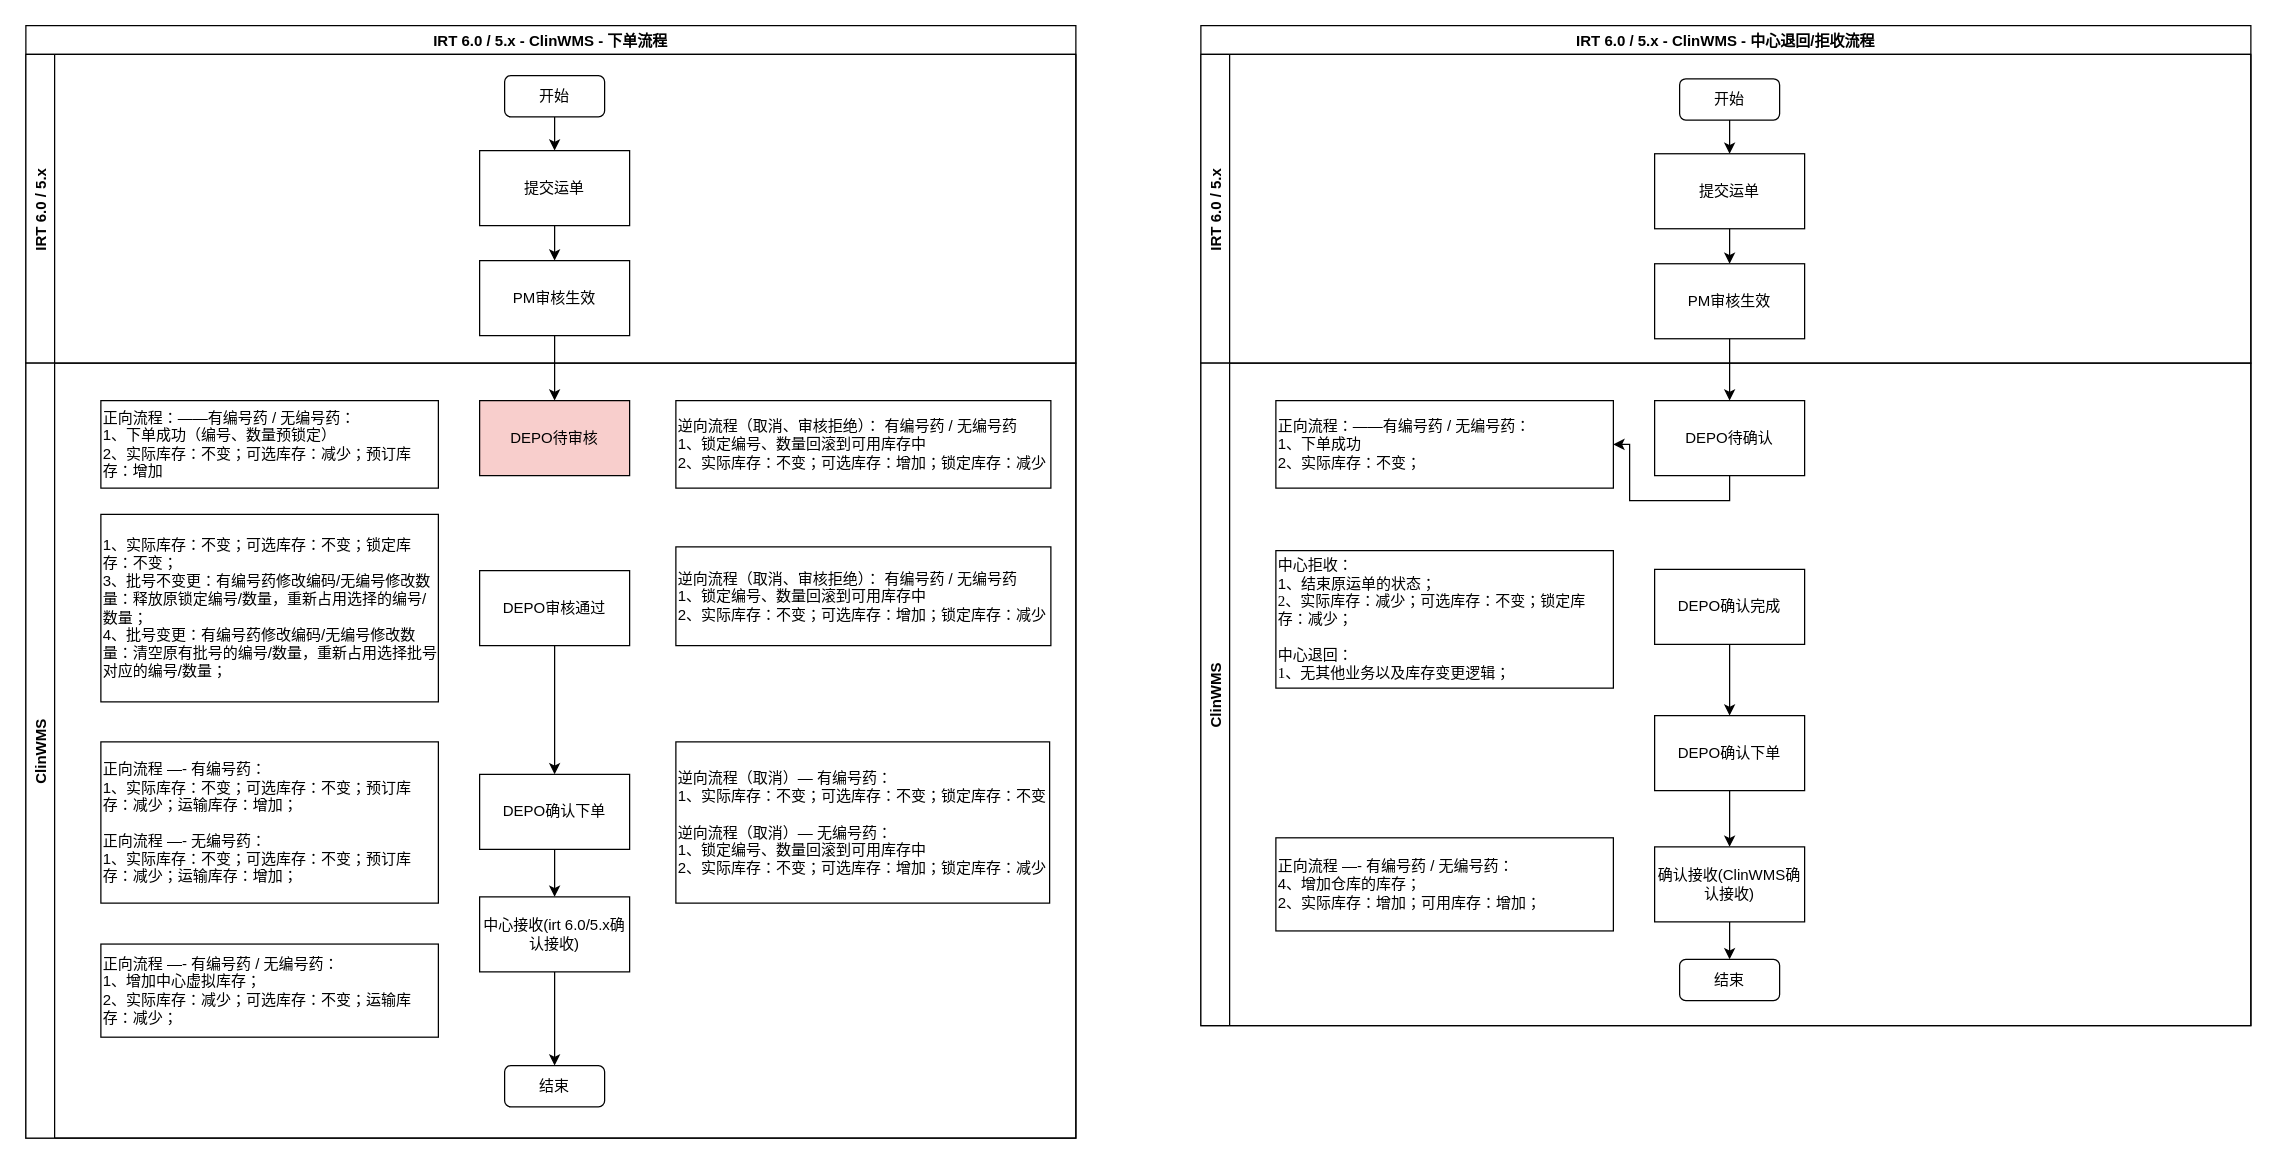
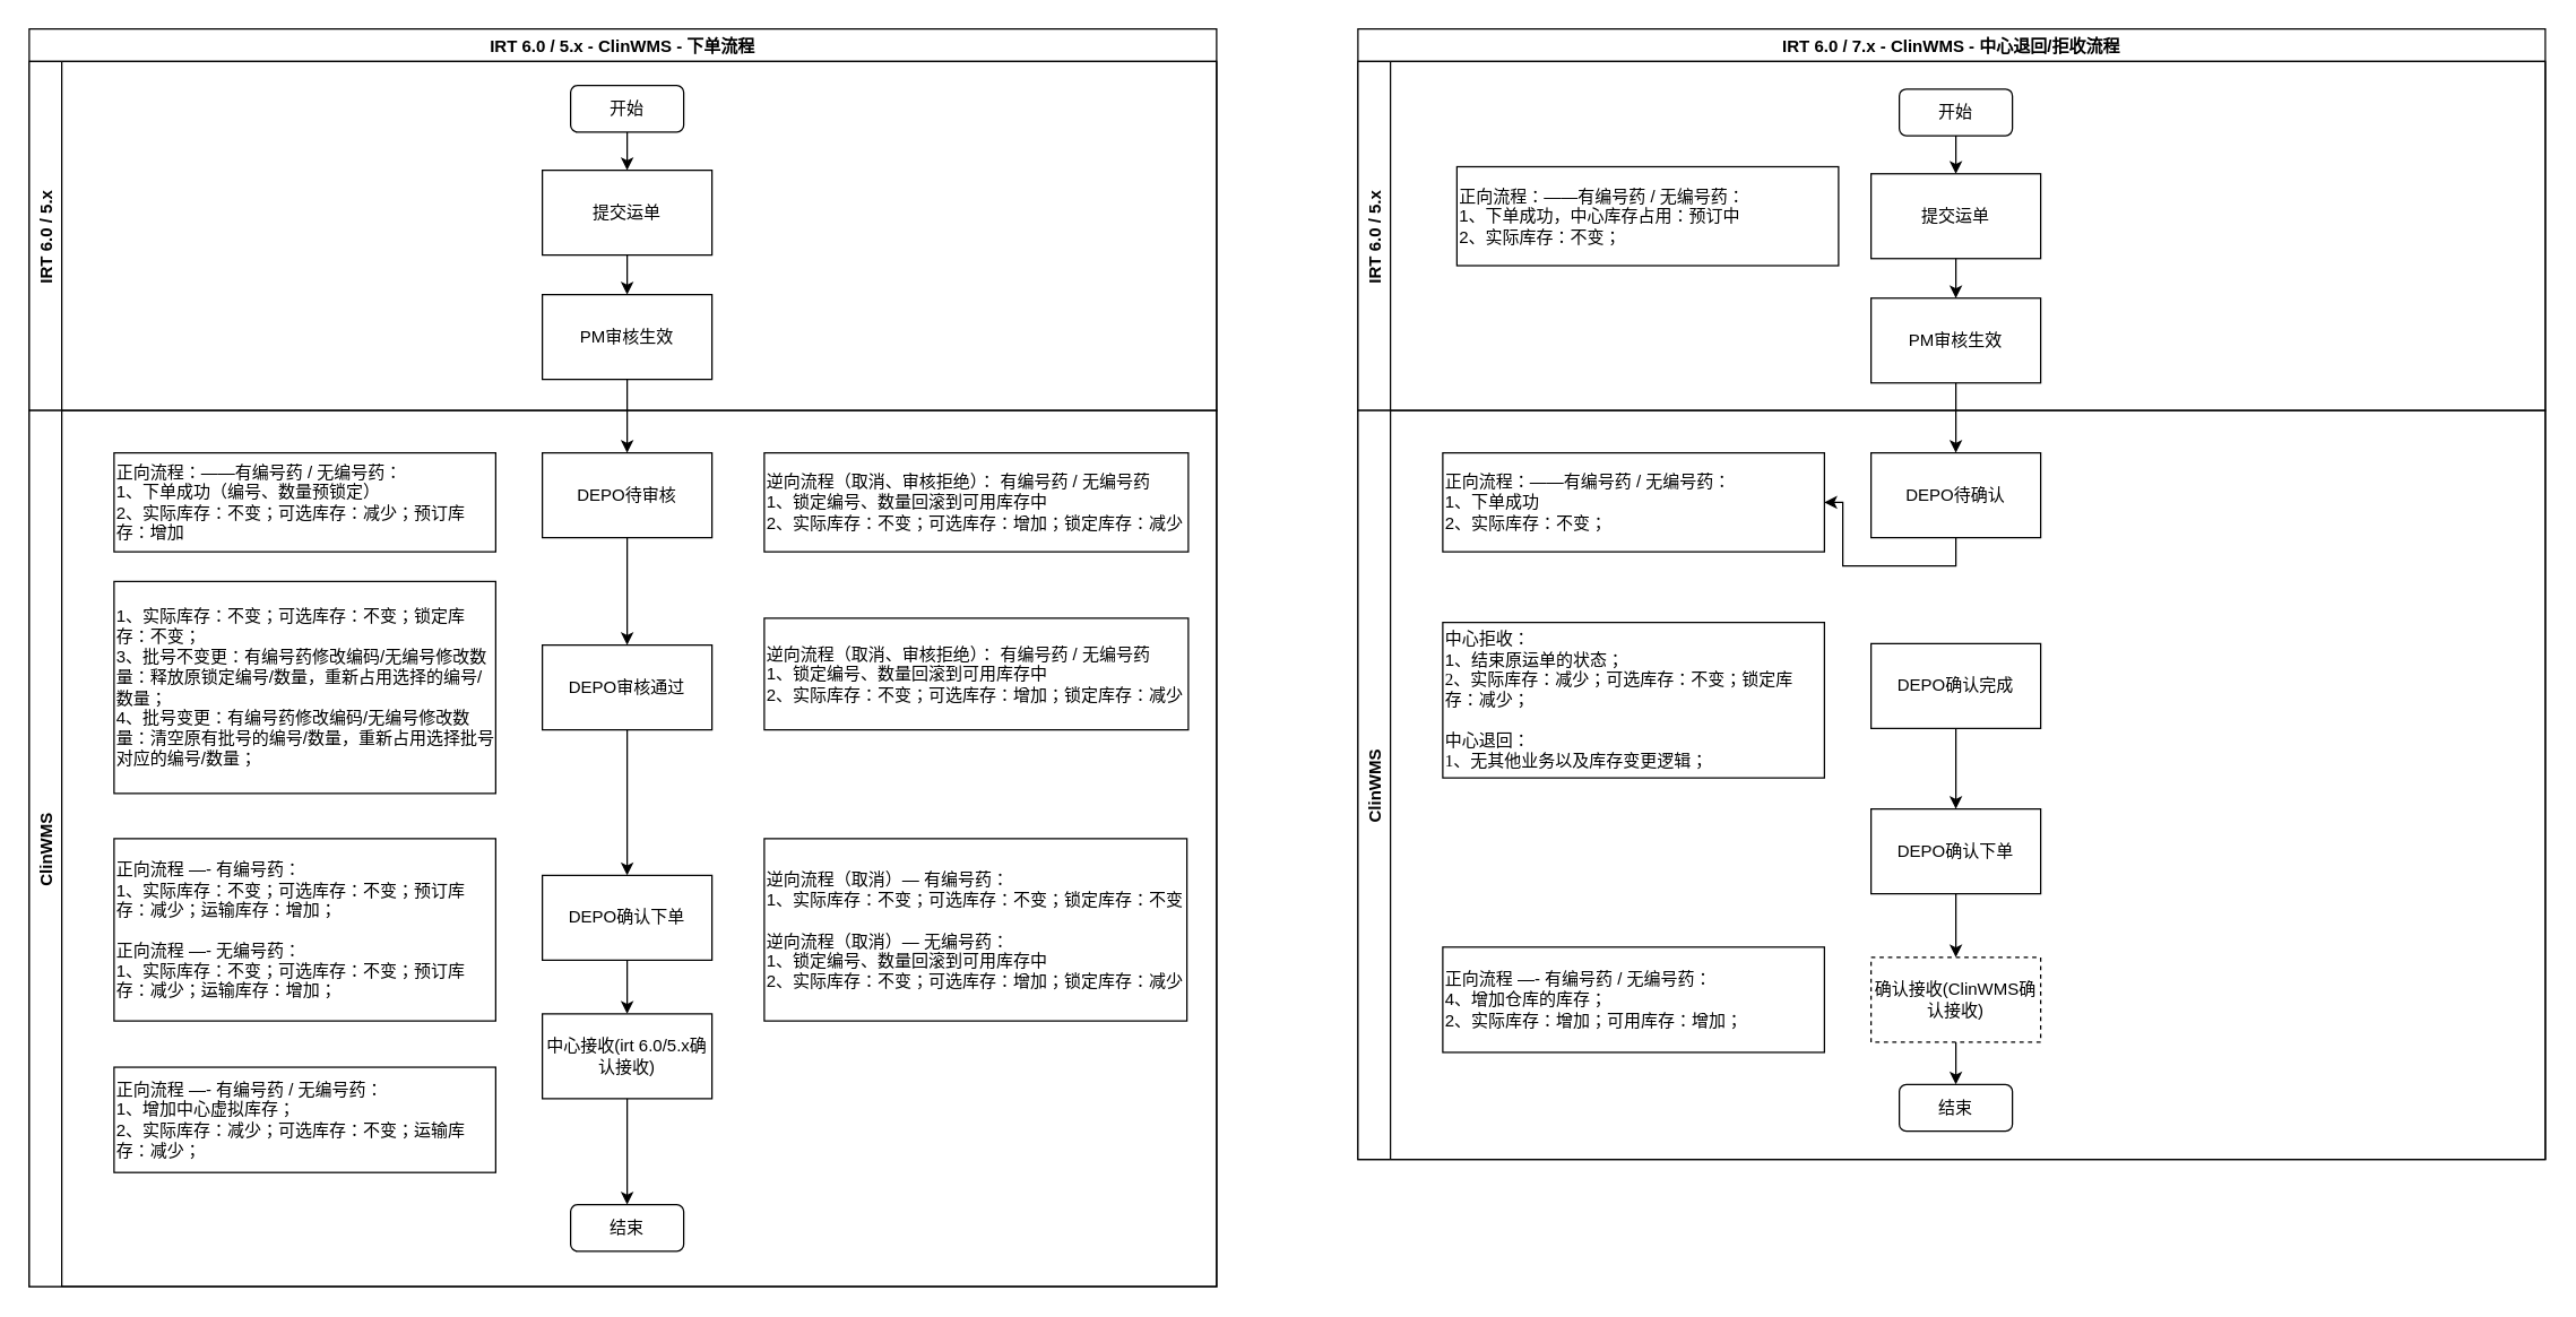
  <mxCell id="0" />
  <mxCell id="1" parent="0" />
  <mxCell id="2" value="IRT 6.0 / 5.x - ClinWMS - 下单流程" style="swimlane;rounded=0;" parent="1" vertex="1"><mxGeometry x="20" y="20" width="840" height="890" as="geometry" /></mxCell>
  <mxCell id="3" style="edgeStyle=orthogonalEdgeStyle;rounded=0;orthogonalLoop=1;jettySize=auto;html=1;exitX=1;exitY=0.5;exitDx=0;exitDy=0;entryX=0;entryY=0.5;entryDx=0;entryDy=0;" parent="2" edge="1"><mxGeometry relative="1" as="geometry"><mxPoint x="160" y="905" as="sourcePoint" /></mxGeometry></mxCell>
  <mxCell id="4" value="IRT 6.0 / 5.x" style="swimlane;horizontal=0;" parent="2" vertex="1"><mxGeometry y="23" width="840" height="247" as="geometry" /></mxCell>
  <mxCell id="5" value="ClinWMS" style="swimlane;horizontal=0;" parent="2" vertex="1"><mxGeometry y="270" width="840" height="620" as="geometry" /></mxCell>
- <mxCell id="7" value="DEPO待审核" style="rounded=0;whiteSpace=wrap;html=1;fillColor=#f8cecc;" parent="5" vertex="1"><mxGeometry x="363" y="30" width="120" height="60" as="geometry" /></mxCell>
+ <mxCell id="6" style="edgeStyle=orthogonalEdgeStyle;rounded=0;orthogonalLoop=1;jettySize=auto;html=1;exitX=0.5;exitY=1;exitDx=0;exitDy=0;entryX=0.5;entryY=0;entryDx=0;entryDy=0;" parent="5" source="7" target="15" edge="1"><mxGeometry relative="1" as="geometry" /></mxCell>
+ <mxCell id="7" value="DEPO待审核" style="rounded=0;whiteSpace=wrap;html=1;" parent="5" vertex="1"><mxGeometry x="363" y="30" width="120" height="60" as="geometry" /></mxCell>
  <mxCell id="8" style="edgeStyle=orthogonalEdgeStyle;rounded=0;orthogonalLoop=1;jettySize=auto;html=1;exitX=0.5;exitY=1;exitDx=0;exitDy=0;fontColor=none;" parent="5" source="9" target="18" edge="1"><mxGeometry relative="1" as="geometry" /></mxCell>
  <mxCell id="9" value="DEPO确认下单" style="rounded=0;whiteSpace=wrap;html=1;" parent="5" vertex="1"><mxGeometry x="363" y="329" width="120" height="60" as="geometry" /></mxCell>
  <mxCell id="10" value="&lt;div&gt;正向流程：——有编号药 / 无编号药：&lt;/div&gt;&lt;div&gt;1、下单成功（编号、数量预锁定）&lt;/div&gt;&lt;div&gt;2、实际库存：不变；可选库存：减少；预订库存：增加&lt;/div&gt;" style="rounded=0;whiteSpace=wrap;html=1;align=left;" parent="5" vertex="1"><mxGeometry x="60" y="30" width="270" height="70" as="geometry" /></mxCell>
  <mxCell id="11" value="&lt;div&gt;逆向流程（取消、审核拒绝）： 有编号药 / 无编号药&lt;/div&gt;&lt;div&gt;1、锁定编号、数量回滚到可用库存中&lt;/div&gt;&lt;div&gt;2、实际库存：不变；可选库存：增加；锁定库存：减少&lt;/div&gt;" style="rounded=0;whiteSpace=wrap;html=1;align=left;" parent="5" vertex="1"><mxGeometry x="520" y="30" width="300" height="70" as="geometry" /></mxCell>
  <mxCell id="12" value="&lt;div&gt;正向流程 —- 有编号药：&lt;/div&gt;&lt;div&gt;1、&lt;span style=&quot;background-color: initial;&quot;&gt;实际库存：不变；可选库存：不变；预订库存：减少；运输库存：增加；&lt;/span&gt;&lt;/div&gt;&lt;div&gt;&lt;br&gt;&lt;/div&gt;&lt;div&gt;正向流程 —- 无编号药：&lt;/div&gt;1、实际库存：不变；可选库存：不变；预订库存：减少；运输库存：增加；" style="rounded=0;whiteSpace=wrap;html=1;align=left;" parent="5" vertex="1"><mxGeometry x="60" y="303" width="270" height="129" as="geometry" /></mxCell>
  <mxCell id="13" value="&lt;div&gt;逆向流程（取消）— 有编号药：&lt;/div&gt;&lt;div&gt;1、实际库存：不变；可选库存：不变；锁定库存：不变&lt;/div&gt;&lt;div&gt;&lt;br&gt;&lt;/div&gt;&lt;div&gt;逆向流程（取消）— 无编号药：&lt;/div&gt;&lt;div&gt;1、锁定编号、数量回滚到可用库存中&lt;/div&gt;&lt;div&gt;2、实际库存：不变；可选库存：增加；锁定库存：减少&lt;/div&gt;" style="rounded=0;whiteSpace=wrap;html=1;align=left;" parent="5" vertex="1"><mxGeometry x="520" y="303" width="299" height="129" as="geometry" /></mxCell>
  <mxCell id="14" style="edgeStyle=orthogonalEdgeStyle;rounded=0;orthogonalLoop=1;jettySize=auto;html=1;exitX=0.5;exitY=1;exitDx=0;exitDy=0;" parent="5" source="15" target="9" edge="1"><mxGeometry relative="1" as="geometry" /></mxCell>
  <mxCell id="15" value="DEPO审核通过" style="rounded=0;whiteSpace=wrap;html=1;" parent="5" vertex="1"><mxGeometry x="363" y="166" width="120" height="60" as="geometry" /></mxCell>
  <mxCell id="16" value="&lt;div&gt;&lt;span style=&quot;background-color: initial;&quot;&gt;1、实际库存：不变；可选库存：不变；锁定库存：不变；&lt;/span&gt;&lt;br&gt;&lt;/div&gt;&lt;div&gt;3、批号不变更：有编号药修改编码/无编号修改数量：释放原锁定编号/数量，重新占用选择的编号/数量；&amp;nbsp;&lt;/div&gt;&lt;div&gt;4、批号变更：有编号药修改编码/无编号修改数量：清空原有批号的编号/数量，重新占用选择批号对应的编号/数量；&amp;nbsp;&lt;/div&gt;" style="rounded=0;whiteSpace=wrap;html=1;align=left;" parent="5" vertex="1"><mxGeometry x="60" y="121" width="270" height="150" as="geometry" /></mxCell>
  <mxCell id="17" value="&lt;div&gt;逆向流程（取消、审核拒绝）： 有编号药 / 无编号药&lt;/div&gt;&lt;div&gt;1、锁定编号、数量回滚到可用库存中&lt;/div&gt;&lt;div&gt;2、实际库存：不变；可选库存：增加；锁定库存：减少&lt;/div&gt;" style="rounded=0;whiteSpace=wrap;html=1;align=left;" parent="5" vertex="1"><mxGeometry x="520" y="147" width="300" height="79" as="geometry" /></mxCell>
  <mxCell id="18" value="中心接收(irt 6.0/5.x确认接收)" style="rounded=0;whiteSpace=wrap;html=1;" parent="5" vertex="1"><mxGeometry x="363" y="427" width="120" height="60" as="geometry" /></mxCell>
  <mxCell id="19" value="结束" style="rounded=1;whiteSpace=wrap;html=1;" parent="5" vertex="1"><mxGeometry x="383" y="562" width="80" height="33" as="geometry" /></mxCell>
  <mxCell id="20" value="&lt;div&gt;正向流程 —- 有编号药 / 无编号药：&lt;/div&gt;&lt;div&gt;1、增加中心虚拟库存；&lt;/div&gt;&lt;div&gt;2、实际库存：减少；可选库存：不变；运输库存：减少；&lt;/div&gt;" style="rounded=0;whiteSpace=wrap;html=1;align=left;" parent="5" vertex="1"><mxGeometry x="60" y="464.75" width="270" height="74.5" as="geometry" /></mxCell>
  <mxCell id="21" style="edgeStyle=orthogonalEdgeStyle;rounded=0;orthogonalLoop=1;jettySize=auto;html=1;exitX=0.5;exitY=1;exitDx=0;exitDy=0;entryX=0.5;entryY=0;entryDx=0;entryDy=0;" parent="5" source="18" target="19" edge="1"><mxGeometry relative="1" as="geometry" /></mxCell>
  <mxCell id="22" style="edgeStyle=orthogonalEdgeStyle;rounded=0;orthogonalLoop=1;jettySize=auto;html=1;exitX=0.5;exitY=1;exitDx=0;exitDy=0;" parent="1" source="23" target="25" edge="1"><mxGeometry relative="1" as="geometry" /></mxCell>
  <mxCell id="23" value="开始" style="rounded=1;whiteSpace=wrap;html=1;" parent="1" vertex="1"><mxGeometry x="403" y="60" width="80" height="33" as="geometry" /></mxCell>
  <mxCell id="24" style="edgeStyle=orthogonalEdgeStyle;rounded=0;orthogonalLoop=1;jettySize=auto;html=1;exitX=0.5;exitY=1;exitDx=0;exitDy=0;" parent="1" source="25" target="27" edge="1"><mxGeometry relative="1" as="geometry" /></mxCell>
  <mxCell id="25" value="提交运单" style="rounded=0;whiteSpace=wrap;html=1;" parent="1" vertex="1"><mxGeometry x="383" y="120" width="120" height="60" as="geometry" /></mxCell>
  <mxCell id="26" style="rounded=0;orthogonalLoop=1;jettySize=auto;html=1;exitX=0.5;exitY=1;exitDx=0;exitDy=0;startArrow=none;entryX=0.5;entryY=0;entryDx=0;entryDy=0;" parent="1" source="27" target="7" edge="1"><mxGeometry relative="1" as="geometry"><mxPoint x="443" y="400" as="targetPoint" /></mxGeometry></mxCell>
  <mxCell id="27" value="PM审核生效" style="rounded=0;whiteSpace=wrap;html=1;" parent="1" vertex="1"><mxGeometry x="383" y="208" width="120" height="60" as="geometry" /></mxCell>
- <mxCell id="28" value="IRT 6.0 / 5.x - ClinWMS - 中心退回/拒收流程" style="swimlane;rounded=0;" parent="1" vertex="1"><mxGeometry x="960" y="20" width="840" height="800" as="geometry" /></mxCell>
+ <mxCell id="28" value="IRT 6.0 / 7.x - ClinWMS - 中心退回/拒收流程" style="swimlane;rounded=0;" parent="1" vertex="1"><mxGeometry x="960" y="20" width="840" height="800" as="geometry" /></mxCell>
  <mxCell id="29" style="edgeStyle=orthogonalEdgeStyle;rounded=0;orthogonalLoop=1;jettySize=auto;html=1;exitX=1;exitY=0.5;exitDx=0;exitDy=0;entryX=0;entryY=0.5;entryDx=0;entryDy=0;" parent="28" edge="1"><mxGeometry relative="1" as="geometry"><mxPoint x="160" y="905" as="sourcePoint" /></mxGeometry></mxCell>
  <mxCell id="30" value="IRT 6.0 / 5.x" style="swimlane;horizontal=0;" parent="28" vertex="1"><mxGeometry y="23" width="840" height="247" as="geometry" /></mxCell>
  <mxCell id="31" value="开始" style="rounded=1;whiteSpace=wrap;html=1;" parent="30" vertex="1"><mxGeometry x="383" y="19.5" width="80" height="33" as="geometry" /></mxCell>
  <mxCell id="32" value="提交运单" style="rounded=0;whiteSpace=wrap;html=1;" parent="30" vertex="1"><mxGeometry x="363" y="79.5" width="120" height="60" as="geometry" /></mxCell>
  <mxCell id="33" style="edgeStyle=orthogonalEdgeStyle;rounded=0;orthogonalLoop=1;jettySize=auto;html=1;exitX=0.5;exitY=1;exitDx=0;exitDy=0;" parent="30" source="31" target="32" edge="1"><mxGeometry relative="1" as="geometry" /></mxCell>
  <mxCell id="34" value="PM审核生效" style="rounded=0;whiteSpace=wrap;html=1;" parent="30" vertex="1"><mxGeometry x="363" y="167.5" width="120" height="60" as="geometry" /></mxCell>
  <mxCell id="35" style="edgeStyle=orthogonalEdgeStyle;rounded=0;orthogonalLoop=1;jettySize=auto;html=1;exitX=0.5;exitY=1;exitDx=0;exitDy=0;" parent="30" source="32" target="34" edge="1"><mxGeometry relative="1" as="geometry" /></mxCell>
+ <mxCell id="36" value="&lt;div&gt;正向流程：——有编号药 / 无编号药：&lt;/div&gt;&lt;div&gt;1、下单成功，中心库存占用：预订中&lt;/div&gt;&lt;div&gt;2、实际库存：不变；&lt;/div&gt;" style="rounded=0;whiteSpace=wrap;html=1;align=left;" parent="30" vertex="1"><mxGeometry x="70" y="74.5" width="270" height="70" as="geometry" /></mxCell>
  <mxCell id="37" value="ClinWMS" style="swimlane;horizontal=0;" parent="28" vertex="1"><mxGeometry y="270" width="840" height="530" as="geometry" /></mxCell>
  <mxCell id="38" style="edgeStyle=orthogonalEdgeStyle;rounded=0;orthogonalLoop=1;jettySize=auto;html=1;exitX=0.5;exitY=1;exitDx=0;exitDy=0;" parent="37" source="39" target="42" edge="1"><mxGeometry relative="1" as="geometry" /></mxCell>
  <mxCell id="39" value="DEPO待确认" style="rounded=0;whiteSpace=wrap;html=1;" parent="37" vertex="1"><mxGeometry x="363" y="30" width="120" height="60" as="geometry" /></mxCell>
  <mxCell id="40" style="edgeStyle=orthogonalEdgeStyle;rounded=0;orthogonalLoop=1;jettySize=auto;html=1;exitX=0.5;exitY=1;exitDx=0;exitDy=0;fontColor=none;" parent="37" source="41" target="46" edge="1"><mxGeometry relative="1" as="geometry" /></mxCell>
  <mxCell id="41" value="DEPO确认下单" style="rounded=0;whiteSpace=wrap;html=1;" parent="37" vertex="1"><mxGeometry x="363" y="282" width="120" height="60" as="geometry" /></mxCell>
  <mxCell id="42" value="&lt;div&gt;正向流程：——有编号药 / 无编号药：&lt;/div&gt;&lt;div&gt;1、下单成功&lt;/div&gt;&lt;div&gt;2、实际库存：不变；&lt;/div&gt;" style="rounded=0;whiteSpace=wrap;html=1;align=left;" parent="37" vertex="1"><mxGeometry x="60" y="30" width="270" height="70" as="geometry" /></mxCell>
  <mxCell id="43" value="&lt;font style=&quot;font-size: 12px;&quot;&gt;中心拒收：&lt;br&gt;1、结束原运单的状态；&lt;br&gt;&lt;/font&gt;&lt;font face=&quot;微软雅黑&quot;&gt;&lt;font style=&quot;font-size: 12px;&quot;&gt;2、实际库存：减少；&lt;/font&gt;&lt;/font&gt;可选库存：不变；锁定库存：减少；&lt;br&gt;&lt;font face=&quot;微软雅黑&quot;&gt;&lt;br&gt;中心退回：&lt;br&gt;1、无其他业务以及库存变更逻辑；&lt;br&gt;&lt;/font&gt;" style="rounded=0;whiteSpace=wrap;html=1;align=left;" parent="37" vertex="1"><mxGeometry x="60" y="150" width="270" height="110" as="geometry" /></mxCell>
  <mxCell id="44" style="edgeStyle=orthogonalEdgeStyle;rounded=0;orthogonalLoop=1;jettySize=auto;html=1;exitX=0.5;exitY=1;exitDx=0;exitDy=0;" parent="37" source="45" target="41" edge="1"><mxGeometry relative="1" as="geometry" /></mxCell>
  <mxCell id="45" value="DEPO确认完成" style="rounded=0;whiteSpace=wrap;html=1;" parent="37" vertex="1"><mxGeometry x="363" y="165" width="120" height="60" as="geometry" /></mxCell>
- <mxCell id="46" value="&lt;span style=&quot;&quot;&gt;确认接收(ClinWMS确认接收)&lt;/span&gt;" style="rounded=0;whiteSpace=wrap;html=1;" parent="37" vertex="1"><mxGeometry x="363" y="387" width="120" height="60" as="geometry" /></mxCell>
+ <mxCell id="46" value="&lt;span style=&quot;&quot;&gt;确认接收(ClinWMS确认接收)&lt;/span&gt;" style="rounded=0;whiteSpace=wrap;html=1;dashed=1;" parent="37" vertex="1"><mxGeometry x="363" y="387" width="120" height="60" as="geometry" /></mxCell>
  <mxCell id="47" value="结束" style="rounded=1;whiteSpace=wrap;html=1;" parent="37" vertex="1"><mxGeometry x="383" y="477" width="80" height="33" as="geometry" /></mxCell>
  <mxCell id="48" value="&lt;div&gt;正向流程 —- 有编号药 / 无编号药：&lt;/div&gt;&lt;div&gt;4、增加仓库的库存；&lt;/div&gt;&lt;div&gt;2、实际库存：增加；可用库存：增加；&lt;/div&gt;" style="rounded=0;whiteSpace=wrap;html=1;align=left;" parent="37" vertex="1"><mxGeometry x="60" y="379.75" width="270" height="74.5" as="geometry" /></mxCell>
  <mxCell id="49" style="edgeStyle=orthogonalEdgeStyle;rounded=0;orthogonalLoop=1;jettySize=auto;html=1;exitX=0.5;exitY=1;exitDx=0;exitDy=0;entryX=0.5;entryY=0;entryDx=0;entryDy=0;" parent="37" source="46" target="47" edge="1"><mxGeometry relative="1" as="geometry" /></mxCell>
  <mxCell id="50" style="rounded=0;orthogonalLoop=1;jettySize=auto;html=1;exitX=0.5;exitY=1;exitDx=0;exitDy=0;startArrow=none;entryX=0.5;entryY=0;entryDx=0;entryDy=0;" parent="28" source="34" target="39" edge="1"><mxGeometry relative="1" as="geometry"><mxPoint x="423" y="380" as="targetPoint" /></mxGeometry></mxCell>
